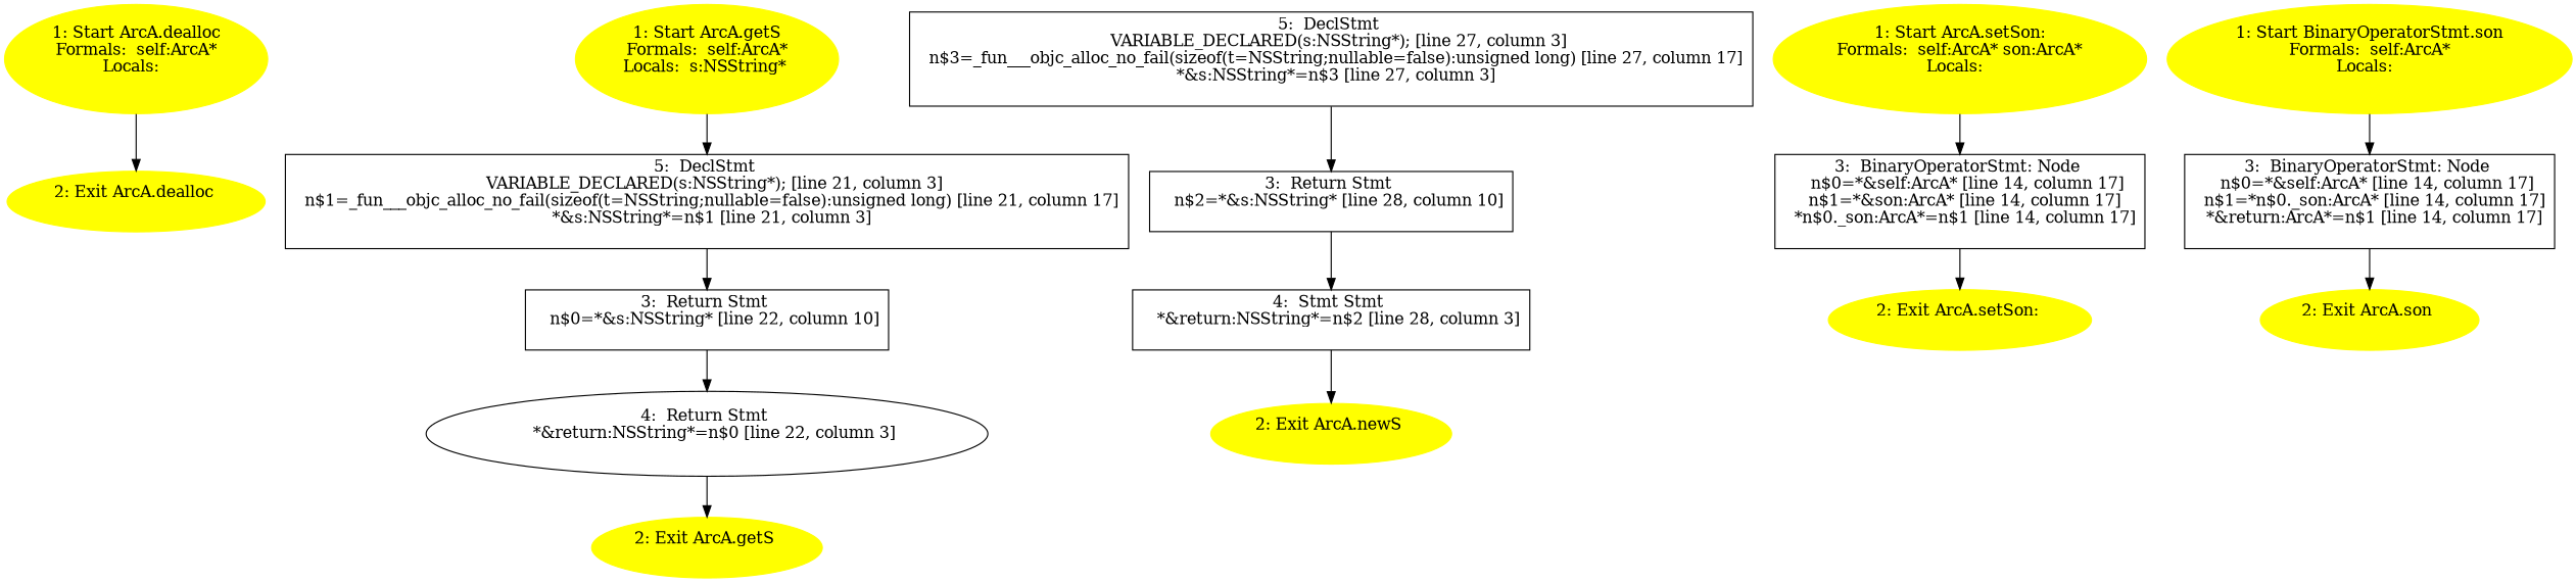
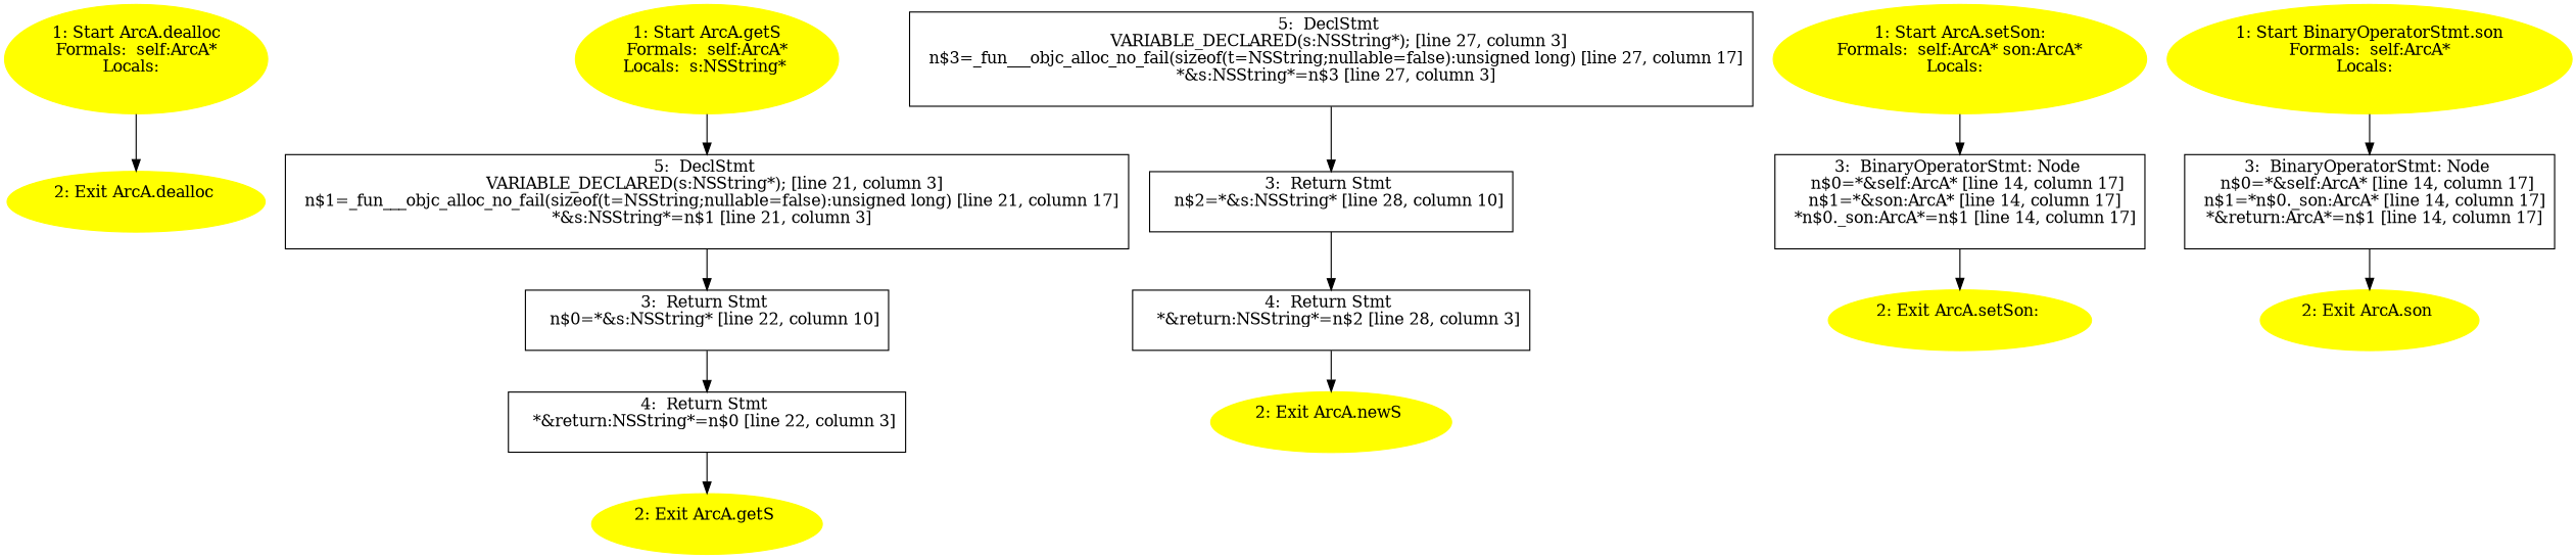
  digraph {
    node [color=yellow style=filled]
    n1 [label="1: Start ArcA.dealloc\nFormals:  self:ArcA*\nLocals:  \n  "]
    n2 [label="2: Exit ArcA.dealloc \n  "]
    n3 [label="1: Start ArcA.getS\nFormals:  self:ArcA*\nLocals:  s:NSString* \n  "]
    n4 [label="5:  DeclStmt \n   VARIABLE_DECLARED(s:NSString*); [line 21, column 3]\n  n$1=_fun___objc_alloc_no_fail(sizeof(t=NSString;nullable=false):unsigned long) [line 21, column 17]\n  *&s:NSString*=n$1 [line 21, column 3]\n " shape=box color="" style=""]
    n5 [label="3:  Return Stmt \n   n$0=*&s:NSString* [line 22, column 10]\n " shape=box color="" style=""]
-   n6 [label="4:  Return Stmt \n   *&return:NSString*=n$0 [line 22, column 3]\n " shape=ellipse color="" style=""]
+   n6 [label="4:  Return Stmt \n   *&return:NSString*=n$0 [line 22, column 3]\n " shape=box color="" style=""]
    n7 [label="2: Exit ArcA.getS \n  "]
    n8 [label="5:  DeclStmt \n   VARIABLE_DECLARED(s:NSString*); [line 27, column 3]\n  n$3=_fun___objc_alloc_no_fail(sizeof(t=NSString;nullable=false):unsigned long) [line 27, column 17]\n  *&s:NSString*=n$3 [line 27, column 3]\n " shape=box color="" style=""]
    n9 [label="3:  Return Stmt \n   n$2=*&s:NSString* [line 28, column 10]\n " shape=box color="" style=""]
-   n10 [label="4:  Stmt Stmt \n   *&return:NSString*=n$2 [line 28, column 3]\n " shape=box color="" style=""]
+   n10 [label="4:  Return Stmt \n   *&return:NSString*=n$2 [line 28, column 3]\n " shape=box color="" style=""]
    n11 [label="2: Exit ArcA.newS \n  "]
    n12 [label="1: Start ArcA.setSon:\nFormals:  self:ArcA* son:ArcA*\nLocals:  \n  "]
    n13 [label="3:  BinaryOperatorStmt: Node \n   n$0=*&self:ArcA* [line 14, column 17]\n  n$1=*&son:ArcA* [line 14, column 17]\n  *n$0._son:ArcA*=n$1 [line 14, column 17]\n " shape=box color="" style=""]
    n14 [label="2: Exit ArcA.setSon: \n  "]
    n15 [label="1: Start BinaryOperatorStmt.son\nFormals:  self:ArcA*\nLocals:  \n  "]
    n16 [label="3:  BinaryOperatorStmt: Node \n   n$0=*&self:ArcA* [line 14, column 17]\n  n$1=*n$0._son:ArcA* [line 14, column 17]\n  *&return:ArcA*=n$1 [line 14, column 17]\n " shape=box color="" style=""]
    n17 [label="2: Exit ArcA.son \n  "]
    n1 -> n2
    n3 -> n4
    n4 -> n5
    n5 -> n6
    n6 -> n7
    n8 -> n9
    n9 -> n10
    n10 -> n11
    n12 -> n13
    n13 -> n14
    n15 -> n16
    n16 -> n17
  }
